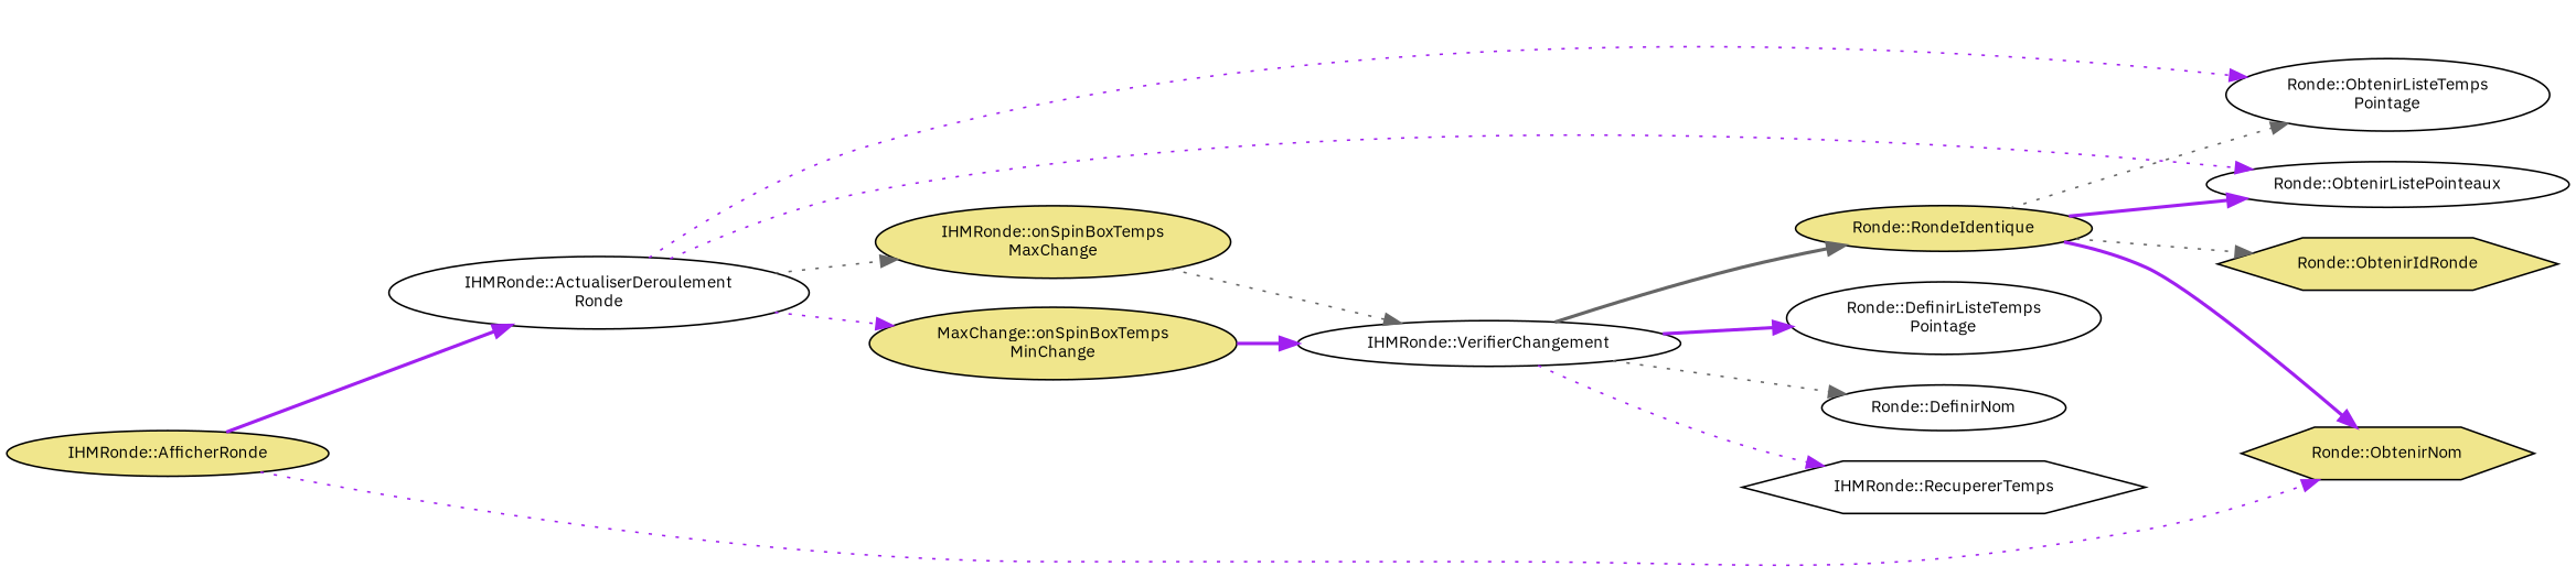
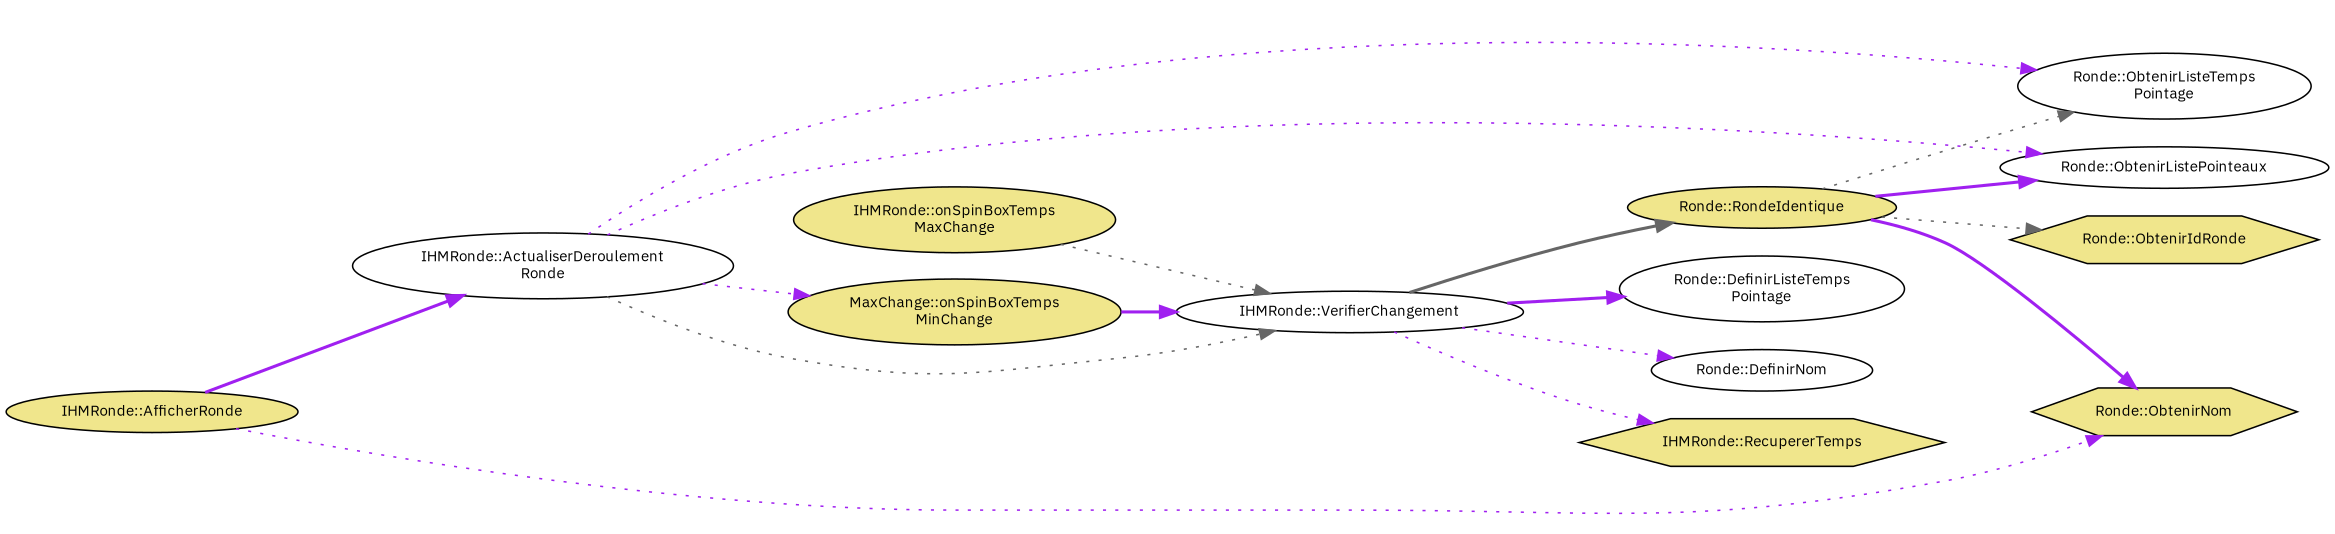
  digraph {
    fontname="IBM Plex Sans"
    rankdir=LR
    node [color=black fillcolor=khaki fontname="IBM Plex Sans" fontsize=10 shape=ellipse style=filled]
    edge [color=purple fontname="IBM Plex Sans" fontsize=10 labelfontname=Helvetica labelfontsize=10 style=dotted]
    n1 [fontcolor=black height=0.2 label="IHMRonde::AfficherRonde" width=0.4]
    n2 [fillcolor=white height=0.2 label="IHMRonde::ActualiserDeroulement\lRonde" width=0.4]
    n3 [height=0.2 label="Ronde::ObtenirNom" shape=hexagon width=0.4]
    n4 [fillcolor=white height=0.2 label="Ronde::ObtenirListePointeaux" width=0.4]
    n5 [fillcolor=white height=0.2 label="Ronde::ObtenirListeTemps\lPointage" width=0.4]
    n6 [height=0.2 label="IHMRonde::onSpinBoxTemps\lMaxChange" width=0.4]
    n7 [height=0.2 label="MaxChange::onSpinBoxTemps\lMinChange" width=0.4]
    n8 [fillcolor=white height=0.2 label="IHMRonde::VerifierChangement" width=0.4]
    n9 [fillcolor=white height=0.2 label="Ronde::DefinirListeTemps\lPointage" width=0.4]
    n10 [fillcolor=white height=0.2 label="Ronde::DefinirNom" width=0.4]
-   n11 [fillcolor=white height=0.2 label="IHMRonde::RecupererTemps" shape=hexagon width=0.4]
+   n11 [height=0.2 label="IHMRonde::RecupererTemps" shape=hexagon width=0.4]
    n12 [height=0.2 label="Ronde::RondeIdentique" width=0.4]
    n13 [height=0.2 label="Ronde::ObtenirIdRonde" shape=hexagon width=0.4]
    n1 -> n2 [style=bold]
    n1 -> n3
    n2 -> n4
    n2 -> n5
-   n2 -> n6 [color=gray40]
+   n2 -> n8 [color=gray40]
    n2 -> n7
    n6 -> n8 [color=gray40]
    n7 -> n8 [style=bold]
    n8 -> n9 [style=bold]
-   n8 -> n10 [color=gray40]
+   n8 -> n10
    n8 -> n11
    n8 -> n12 [color=gray40 style=bold]
    n12 -> n3 [style=bold]
    n12 -> n4 [style=bold]
    n12 -> n5 [color=gray40]
    n12 -> n13 [color=gray40]
  }
